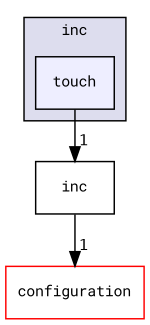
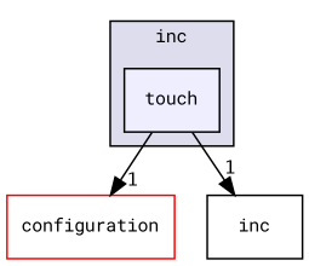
  digraph {
    compound=true
    fontname="Roboto Mono"
    node [fontname="Roboto Mono" fontsize=10 shape=box style=filled]
    edge [fontname="Roboto Mono" headlabel=1 labeldistance=1.5 labelfontname=Helvetica labelfontsize=10]
    n1 [fillcolor="#eeeeff" label=touch pencolor=black]
    n2 [color=red fillcolor=white label=configuration]
    n3 [label=inc style=""]
    subgraph cluster_1 {
      bgcolor="#ddddee"
      fontsize=10
      label=inc
      pencolor=black
      n1
    }
-   n3 -> n2
+   n1 -> n2
    n1 -> n3
  }
